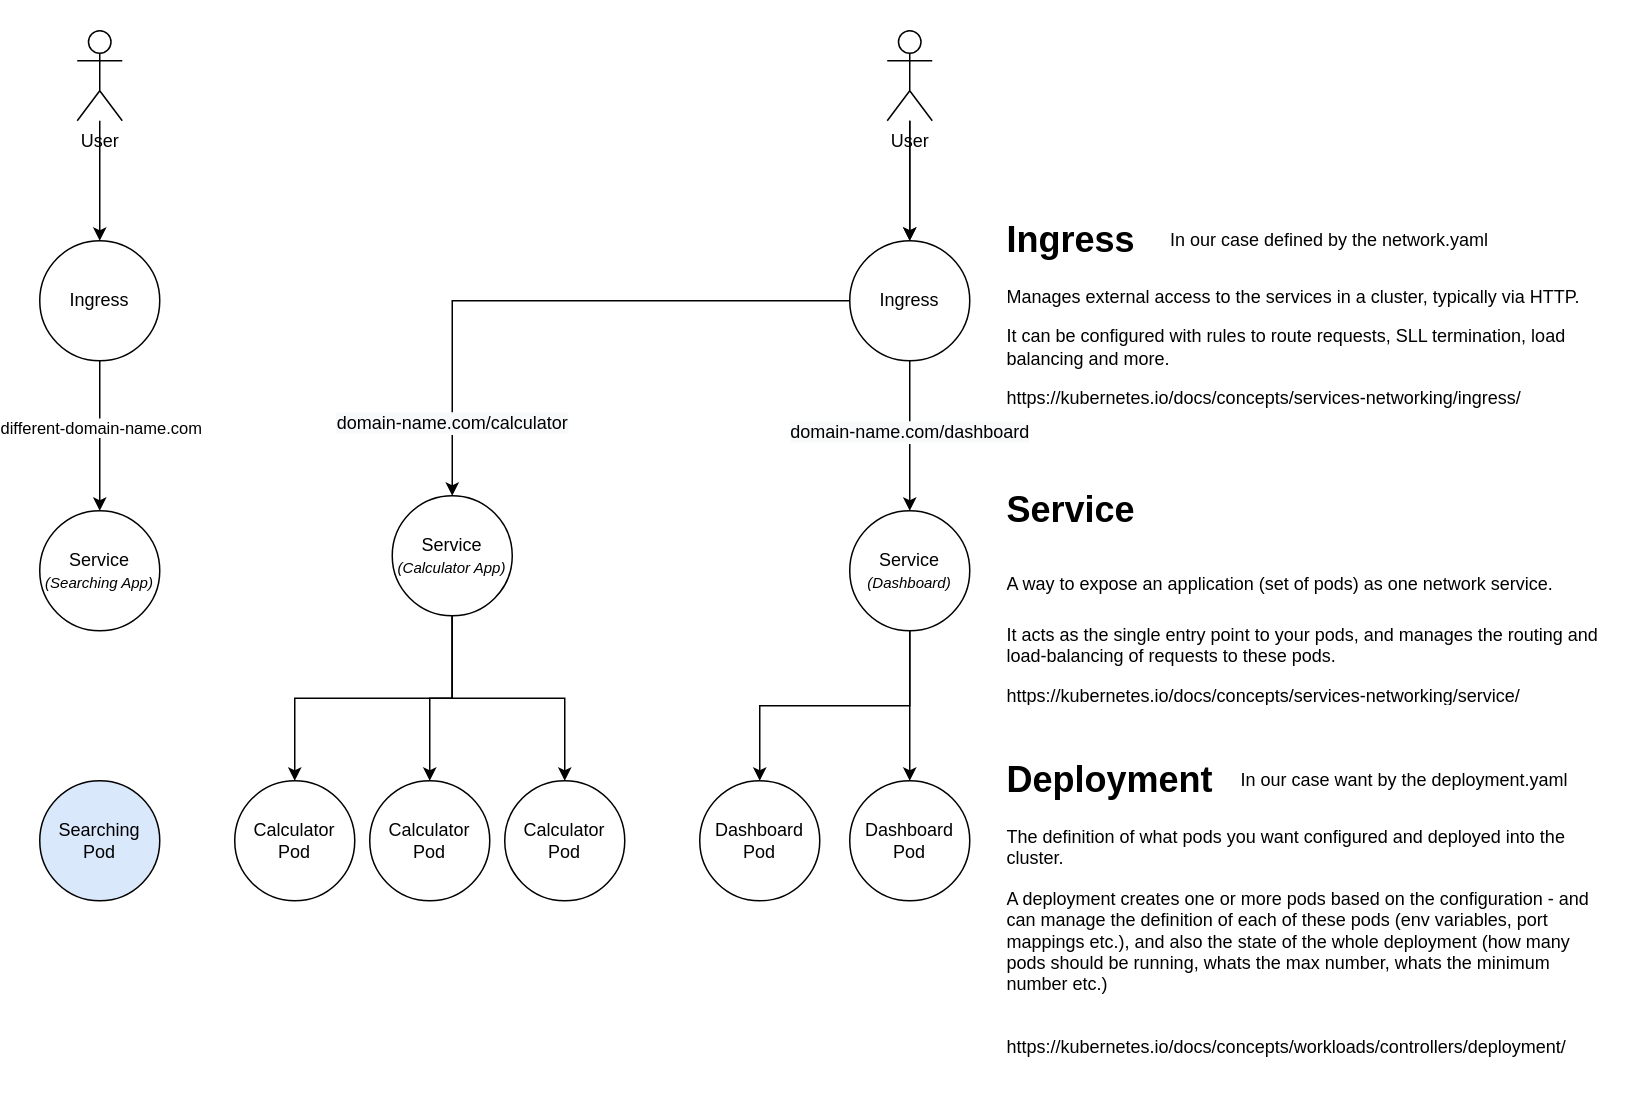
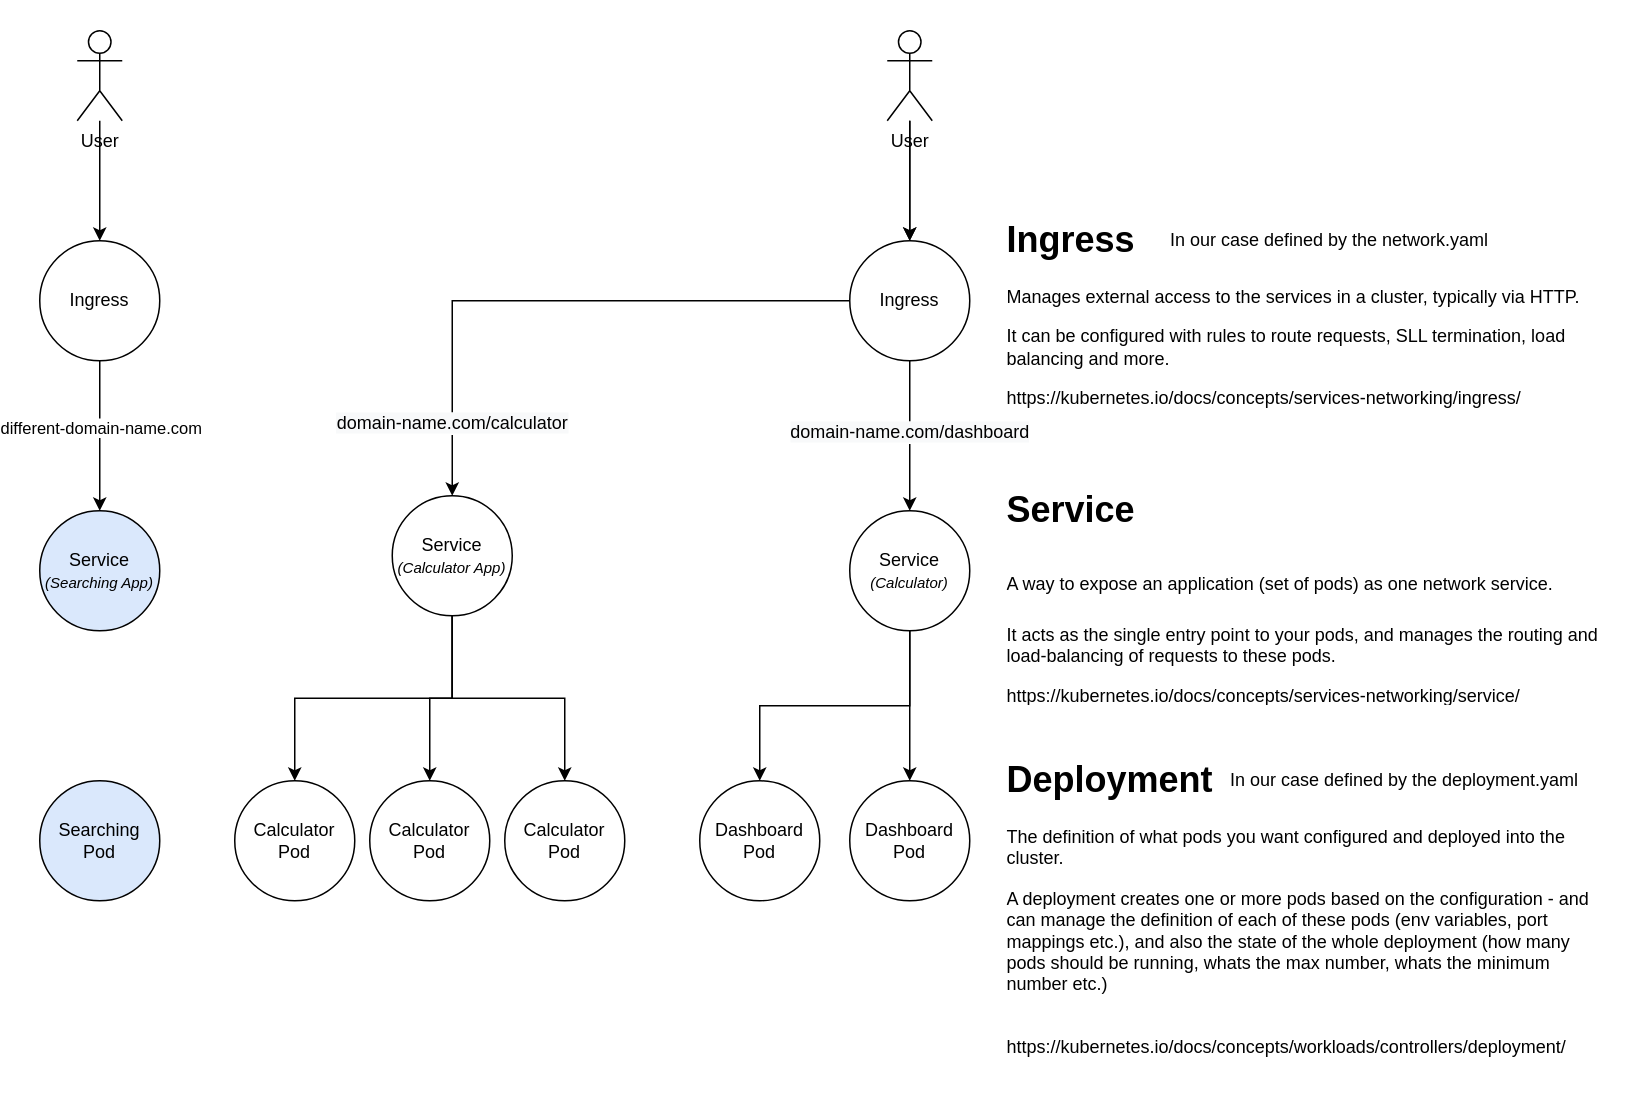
  <mxCell id="0" />
  <mxCell id="1" parent="0" />
  <mxCell id="2" value="&lt;h1&gt;Ingress&lt;/h1&gt;&lt;p&gt;Manages external access to the services in a cluster, typically via HTTP.&lt;/p&gt;&lt;p&gt;It can be configured with rules to route requests, SLL termination, load balancing and more.&lt;/p&gt;&lt;p&gt;https://kubernetes.io/docs/concepts/services-networking/ingress/&lt;/p&gt;" style="text;html=1;strokeColor=none;fillColor=none;spacing=5;spacingTop=-20;whiteSpace=wrap;overflow=hidden;rounded=0;" vertex="1" parent="1"><mxGeometry x="660" y="140" width="410" height="140" as="geometry" /></mxCell>
  <mxCell id="3" value="In our case defined by the network.yaml" style="text;html=1;strokeColor=none;fillColor=none;align=center;verticalAlign=middle;whiteSpace=wrap;rounded=0;" vertex="1" parent="1"><mxGeometry x="760" y="150" width="240" height="20" as="geometry" /></mxCell>
  <mxCell id="4" style="edgeStyle=orthogonalEdgeStyle;rounded=0;orthogonalLoop=1;jettySize=auto;html=1;exitX=0.5;exitY=1;exitDx=0;exitDy=0;entryX=0.5;entryY=0;entryDx=0;entryDy=0;" edge="1" parent="1" source="8" target="14"><mxGeometry relative="1" as="geometry" /></mxCell>
  <mxCell id="5" value="&lt;span style=&quot;font-size: 12px ; background-color: rgb(248 , 249 , 250)&quot;&gt;domain-name.com/dashboard&lt;/span&gt;" style="edgeLabel;html=1;align=center;verticalAlign=middle;resizable=0;points=[];" vertex="1" connectable="0" parent="4"><mxGeometry x="-0.059" y="-1" relative="1" as="geometry"><mxPoint as="offset" /></mxGeometry></mxCell>
  <mxCell id="6" style="edgeStyle=orthogonalEdgeStyle;rounded=0;orthogonalLoop=1;jettySize=auto;html=1;exitX=0;exitY=0.5;exitDx=0;exitDy=0;entryX=0.5;entryY=0;entryDx=0;entryDy=0;" edge="1" parent="1" source="8" target="18"><mxGeometry relative="1" as="geometry" /></mxCell>
  <mxCell id="7" value="&lt;span style=&quot;font-size: 12px ; background-color: rgb(248 , 249 , 250)&quot;&gt;domain-name.com/calculator&lt;/span&gt;" style="edgeLabel;html=1;align=center;verticalAlign=middle;resizable=0;points=[];" vertex="1" connectable="0" parent="6"><mxGeometry x="0.359" y="-2" relative="1" as="geometry"><mxPoint x="1.97" y="78.24" as="offset" /></mxGeometry></mxCell>
  <mxCell id="8" value="Ingress" style="ellipse;whiteSpace=wrap;html=1;aspect=fixed;" vertex="1" parent="1"><mxGeometry x="560" y="160" width="80" height="80" as="geometry" /></mxCell>
  <mxCell id="9" value="" style="edgeStyle=orthogonalEdgeStyle;rounded=0;orthogonalLoop=1;jettySize=auto;html=1;" edge="1" parent="1" source="11" target="8"><mxGeometry relative="1" as="geometry" /></mxCell>
  <mxCell id="10" value="" style="edgeStyle=orthogonalEdgeStyle;rounded=0;orthogonalLoop=1;jettySize=auto;html=1;" edge="1" parent="1" source="11" target="8"><mxGeometry relative="1" as="geometry" /></mxCell>
  <mxCell id="11" value="User" style="shape=umlActor;verticalLabelPosition=bottom;verticalAlign=top;html=1;outlineConnect=0;" vertex="1" parent="1"><mxGeometry x="585" y="20" width="30" height="60" as="geometry" /></mxCell>
  <mxCell id="12" style="edgeStyle=orthogonalEdgeStyle;rounded=0;orthogonalLoop=1;jettySize=auto;html=1;exitX=0.5;exitY=1;exitDx=0;exitDy=0;entryX=0.5;entryY=0;entryDx=0;entryDy=0;" edge="1" parent="1" source="14" target="23"><mxGeometry relative="1" as="geometry" /></mxCell>
  <mxCell id="13" style="edgeStyle=orthogonalEdgeStyle;rounded=0;orthogonalLoop=1;jettySize=auto;html=1;exitX=0.5;exitY=1;exitDx=0;exitDy=0;entryX=0.5;entryY=0;entryDx=0;entryDy=0;" edge="1" parent="1" source="14" target="22"><mxGeometry relative="1" as="geometry" /></mxCell>
- <mxCell id="14" value="Service &lt;i&gt;&lt;font style=&quot;font-size: 10px&quot;&gt;(Dashboard)&lt;/font&gt;&lt;/i&gt;" style="ellipse;whiteSpace=wrap;html=1;aspect=fixed;" vertex="1" parent="1"><mxGeometry x="560" y="340" width="80" height="80" as="geometry" /></mxCell>
+ <mxCell id="14" value="Service &lt;i&gt;&lt;font style=&quot;font-size: 10px&quot;&gt;(Calculator)&lt;/font&gt;&lt;/i&gt;" style="ellipse;whiteSpace=wrap;html=1;aspect=fixed;" vertex="1" parent="1"><mxGeometry x="560" y="340" width="80" height="80" as="geometry" /></mxCell>
  <mxCell id="15" style="edgeStyle=orthogonalEdgeStyle;rounded=0;orthogonalLoop=1;jettySize=auto;html=1;exitX=0.5;exitY=1;exitDx=0;exitDy=0;entryX=0.5;entryY=0;entryDx=0;entryDy=0;" edge="1" parent="1" source="18" target="26"><mxGeometry relative="1" as="geometry" /></mxCell>
  <mxCell id="16" style="edgeStyle=orthogonalEdgeStyle;rounded=0;orthogonalLoop=1;jettySize=auto;html=1;exitX=0.5;exitY=1;exitDx=0;exitDy=0;entryX=0.5;entryY=0;entryDx=0;entryDy=0;" edge="1" parent="1" source="18" target="25"><mxGeometry relative="1" as="geometry" /></mxCell>
  <mxCell id="17" style="edgeStyle=orthogonalEdgeStyle;rounded=0;orthogonalLoop=1;jettySize=auto;html=1;exitX=0.5;exitY=1;exitDx=0;exitDy=0;entryX=0.5;entryY=0;entryDx=0;entryDy=0;" edge="1" parent="1" source="18" target="24"><mxGeometry relative="1" as="geometry" /></mxCell>
  <mxCell id="18" value="Service &lt;i&gt;&lt;font style=&quot;font-size: 10px&quot;&gt;(Calculator App)&lt;/font&gt;&lt;/i&gt;" style="ellipse;whiteSpace=wrap;html=1;aspect=fixed;" vertex="1" parent="1"><mxGeometry x="255" y="330" width="80" height="80" as="geometry" /></mxCell>
  <mxCell id="19" value="&lt;h1&gt;&lt;span&gt;Service&lt;/span&gt;&lt;/h1&gt;&lt;h1&gt;&lt;span style=&quot;font-size: 12px ; font-weight: normal&quot;&gt;A way to expose an application (set of pods) as one network service.&lt;/span&gt;&lt;br&gt;&lt;/h1&gt;&lt;p&gt;It acts as the single entry point to your pods, and manages the routing and load-balancing of requests to these pods.&lt;/p&gt;&lt;p&gt;https://kubernetes.io/docs/concepts/services-networking/service/&lt;/p&gt;" style="text;html=1;strokeColor=none;fillColor=none;spacing=5;spacingTop=-20;whiteSpace=wrap;overflow=hidden;rounded=0;" vertex="1" parent="1"><mxGeometry x="660" y="320" width="410" height="150" as="geometry" /></mxCell>
  <mxCell id="20" value="&lt;h1&gt;&lt;span&gt;Deployment&lt;/span&gt;&lt;/h1&gt;&lt;div&gt;&lt;p&gt;The definition of what pods you want configured and deployed into the cluster.&lt;/p&gt;&lt;p&gt;A deployment creates one or more pods based on the configuration - and can manage the definition of each of these pods (env variables, port mappings etc.), and also the state of the whole deployment (how many pods should be running, whats the max number, whats the minimum number etc.)&lt;/p&gt;&lt;/div&gt;&lt;h1&gt;&lt;span style=&quot;font-size: 12px ; font-weight: 400&quot;&gt;https://kubernetes.io/docs/concepts/workloads/controllers/deployment/&lt;/span&gt;&lt;br&gt;&lt;/h1&gt;" style="text;html=1;strokeColor=none;fillColor=none;spacing=5;spacingTop=-20;whiteSpace=wrap;overflow=hidden;rounded=0;" vertex="1" parent="1"><mxGeometry x="660" y="500" width="410" height="210" as="geometry" /></mxCell>
- <mxCell id="21" value="In our case want by the deployment.yaml" style="text;html=1;strokeColor=none;fillColor=none;align=center;verticalAlign=middle;whiteSpace=wrap;rounded=0;" vertex="1" parent="1"><mxGeometry x="810" y="510" width="240" height="20" as="geometry" /></mxCell>
+ <mxCell id="21" value="In our case defined by the deployment.yaml" style="text;html=1;strokeColor=none;fillColor=none;align=center;verticalAlign=middle;whiteSpace=wrap;rounded=0;" vertex="1" parent="1"><mxGeometry x="810" y="510" width="240" height="20" as="geometry" /></mxCell>
  <mxCell id="22" value="Dashboard Pod" style="ellipse;whiteSpace=wrap;html=1;aspect=fixed;" vertex="1" parent="1"><mxGeometry x="560" y="520" width="80" height="80" as="geometry" /></mxCell>
  <mxCell id="23" value="Dashboard Pod" style="ellipse;whiteSpace=wrap;html=1;aspect=fixed;" vertex="1" parent="1"><mxGeometry x="460" y="520" width="80" height="80" as="geometry" /></mxCell>
  <mxCell id="24" value="Calculator Pod" style="ellipse;whiteSpace=wrap;html=1;aspect=fixed;" vertex="1" parent="1"><mxGeometry x="330" y="520" width="80" height="80" as="geometry" /></mxCell>
  <mxCell id="25" value="Calculator Pod" style="ellipse;whiteSpace=wrap;html=1;aspect=fixed;" vertex="1" parent="1"><mxGeometry x="240" y="520" width="80" height="80" as="geometry" /></mxCell>
  <mxCell id="26" value="Calculator Pod" style="ellipse;whiteSpace=wrap;html=1;aspect=fixed;" vertex="1" parent="1"><mxGeometry x="150" y="520" width="80" height="80" as="geometry" /></mxCell>
  <mxCell id="27" style="edgeStyle=orthogonalEdgeStyle;rounded=0;orthogonalLoop=1;jettySize=auto;html=1;exitX=0.5;exitY=1;exitDx=0;exitDy=0;entryX=0.5;entryY=0;entryDx=0;entryDy=0;" edge="1" parent="1" source="29" target="32"><mxGeometry relative="1" as="geometry" /></mxCell>
  <mxCell id="28" value="different-domain-name.com" style="edgeLabel;html=1;align=center;verticalAlign=middle;resizable=0;points=[];" vertex="1" connectable="0" parent="27"><mxGeometry x="-0.115" relative="1" as="geometry"><mxPoint as="offset" /></mxGeometry></mxCell>
  <mxCell id="29" value="Ingress" style="ellipse;whiteSpace=wrap;html=1;aspect=fixed;" vertex="1" parent="1"><mxGeometry x="20" y="160" width="80" height="80" as="geometry" /></mxCell>
  <mxCell id="30" style="edgeStyle=orthogonalEdgeStyle;rounded=0;orthogonalLoop=1;jettySize=auto;html=1;entryX=0.5;entryY=0;entryDx=0;entryDy=0;" edge="1" parent="1" source="31" target="29"><mxGeometry relative="1" as="geometry" /></mxCell>
  <mxCell id="31" value="User" style="shape=umlActor;verticalLabelPosition=bottom;verticalAlign=top;html=1;outlineConnect=0;" vertex="1" parent="1"><mxGeometry x="45" y="20" width="30" height="60" as="geometry" /></mxCell>
- <mxCell id="32" value="Service &lt;i&gt;&lt;font style=&quot;font-size: 10px&quot;&gt;(Searching App)&lt;/font&gt;&lt;/i&gt;" style="ellipse;whiteSpace=wrap;html=1;aspect=fixed;" vertex="1" parent="1"><mxGeometry x="20" y="340" width="80" height="80" as="geometry" /></mxCell>
+ <mxCell id="32" value="Service &lt;i&gt;&lt;font style=&quot;font-size: 10px&quot;&gt;(Searching App)&lt;/font&gt;&lt;/i&gt;" style="ellipse;whiteSpace=wrap;html=1;aspect=fixed;fillColor=#dae8fc;" vertex="1" parent="1"><mxGeometry x="20" y="340" width="80" height="80" as="geometry" /></mxCell>
  <mxCell id="33" value="Searching Pod" style="ellipse;whiteSpace=wrap;html=1;aspect=fixed;fillColor=#dae8fc;" vertex="1" parent="1"><mxGeometry x="20" y="520" width="80" height="80" as="geometry" /></mxCell>
